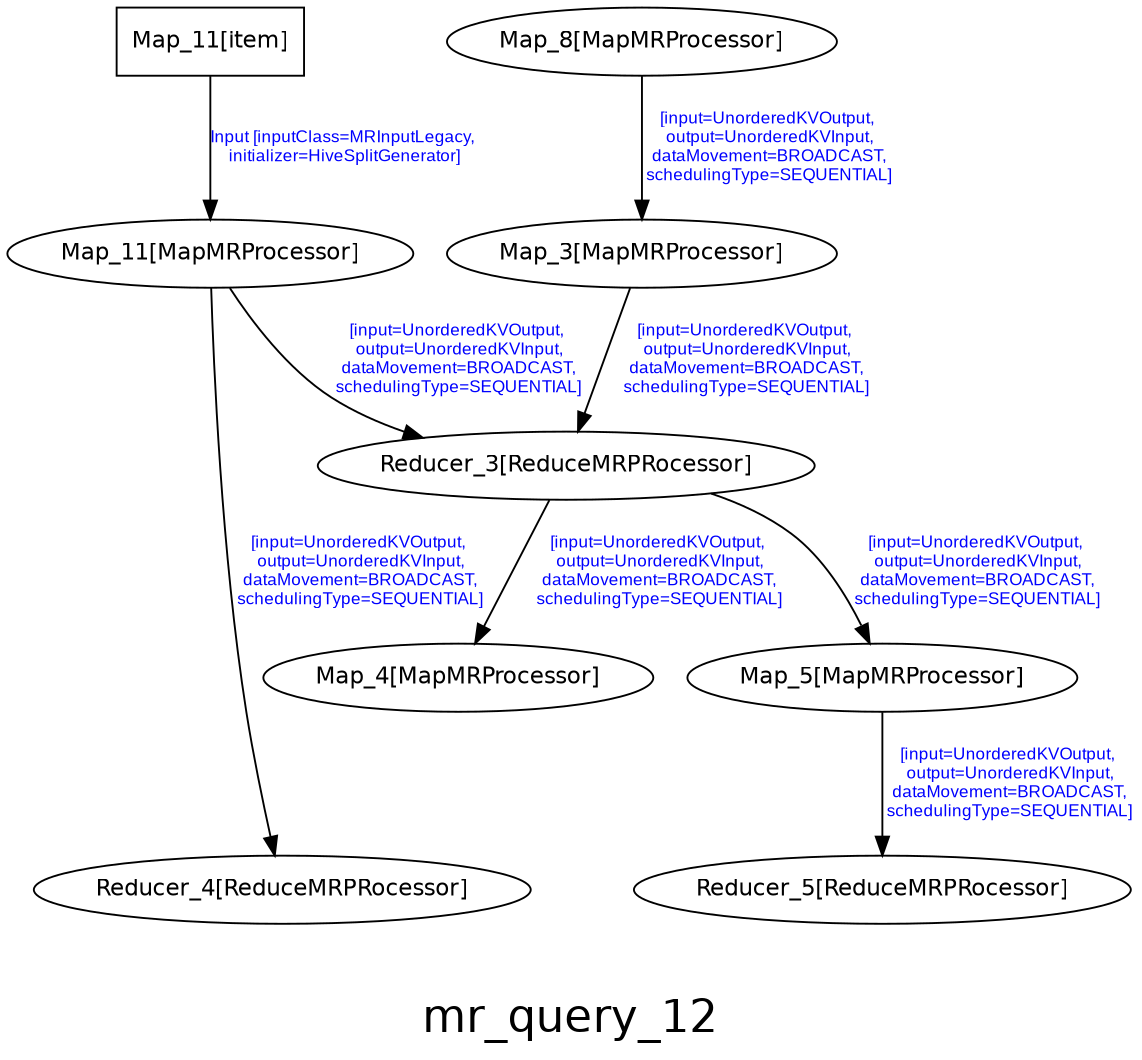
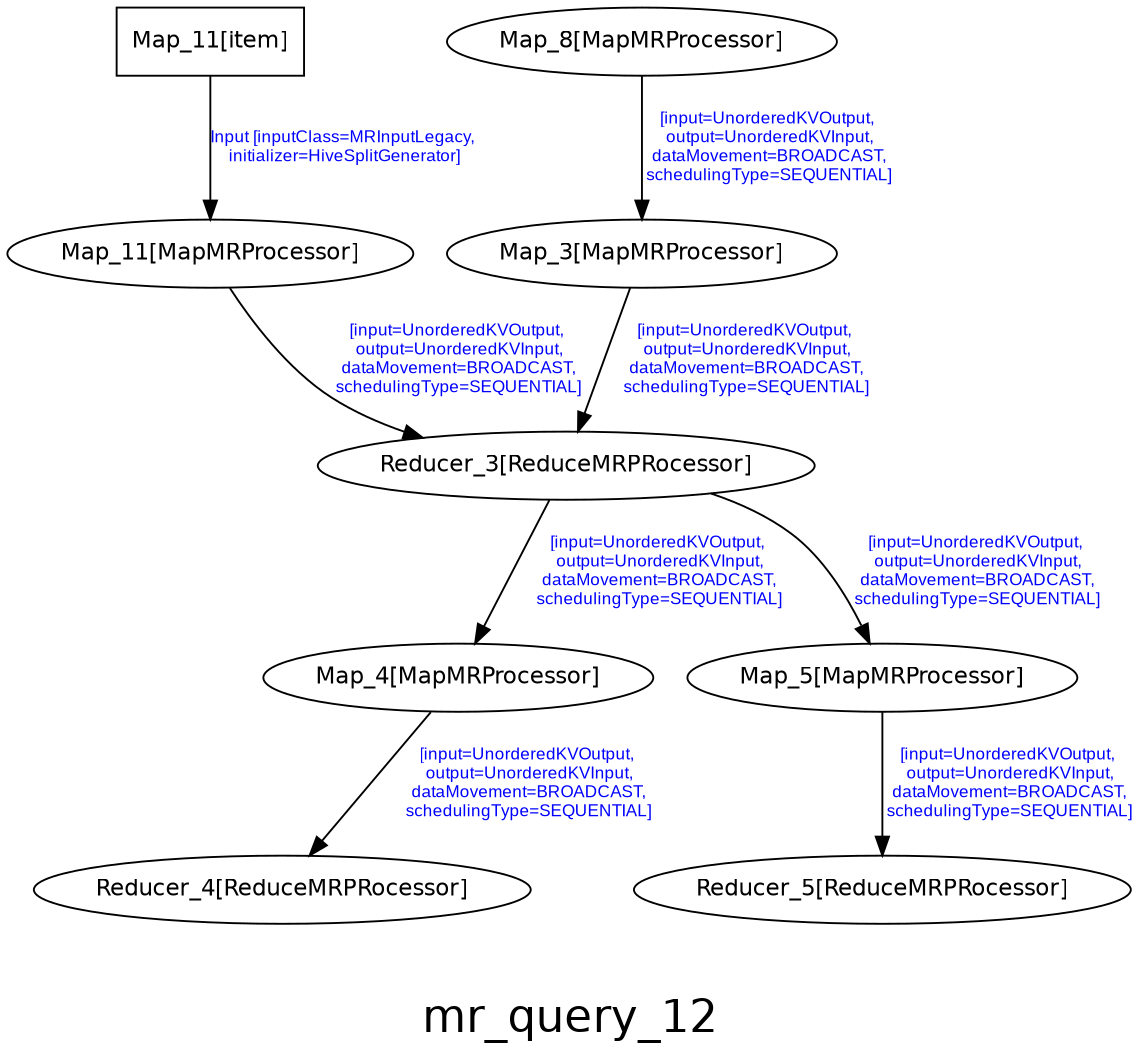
  digraph {
    fontname=Helvetica
    fontsize=24
    label=mr_query_12
    node [fontname=Helvetica fontsize=12]
    edge [fontcolor=blue fontname=Arial fontsize=9]
    n1 [label="Map_11[item]" shape=box]
    n2 [label="Map_11[MapMRProcessor]"]
    n3 [label="Reducer_3[ReduceMRPRocessor]"]
    n4 [label="Map_8[MapMRProcessor]"]
    n5 [label="Map_3[MapMRProcessor]"]
    n6 [label="Map_4[MapMRProcessor]"]
    n7 [label="Map_5[MapMRProcessor]"]
    n8 [label="Reducer_4[ReduceMRPRocessor]"]
    n9 [label="Reducer_5[ReduceMRPRocessor]"]
    n1 -> n2 [label="Input [inputClass=MRInputLegacy,\n initializer=HiveSplitGenerator]"]
    n2 -> n3 [label="[input=UnorderedKVOutput,\n output=UnorderedKVInput,\n dataMovement=BROADCAST,\n schedulingType=SEQUENTIAL]"]
    n3 -> n6 [label="[input=UnorderedKVOutput,\n output=UnorderedKVInput,\n dataMovement=BROADCAST,\n schedulingType=SEQUENTIAL]"]
    n3 -> n7 [label="[input=UnorderedKVOutput,\n output=UnorderedKVInput,\n dataMovement=BROADCAST,\n schedulingType=SEQUENTIAL]"]
    n4 -> n5 [label="[input=UnorderedKVOutput,\n output=UnorderedKVInput,\n dataMovement=BROADCAST,\n schedulingType=SEQUENTIAL]"]
    n5 -> n3 [label="[input=UnorderedKVOutput,\n output=UnorderedKVInput,\n dataMovement=BROADCAST,\n schedulingType=SEQUENTIAL]"]
-   n2 -> n8 [label="[input=UnorderedKVOutput,\n output=UnorderedKVInput,\n dataMovement=BROADCAST,\n schedulingType=SEQUENTIAL]"]
+   n6 -> n8 [label="[input=UnorderedKVOutput,\n output=UnorderedKVInput,\n dataMovement=BROADCAST,\n schedulingType=SEQUENTIAL]"]
    n7 -> n9 [label="[input=UnorderedKVOutput,\n output=UnorderedKVInput,\n dataMovement=BROADCAST,\n schedulingType=SEQUENTIAL]"]
  }
